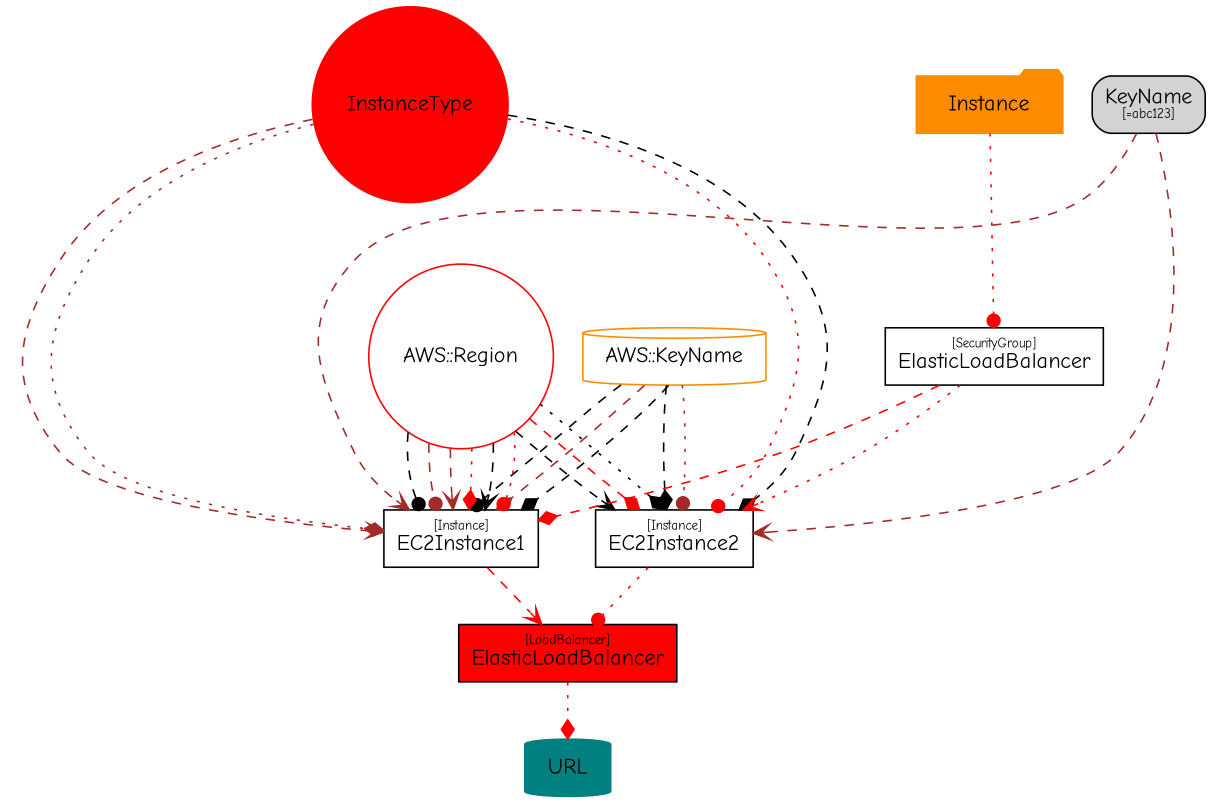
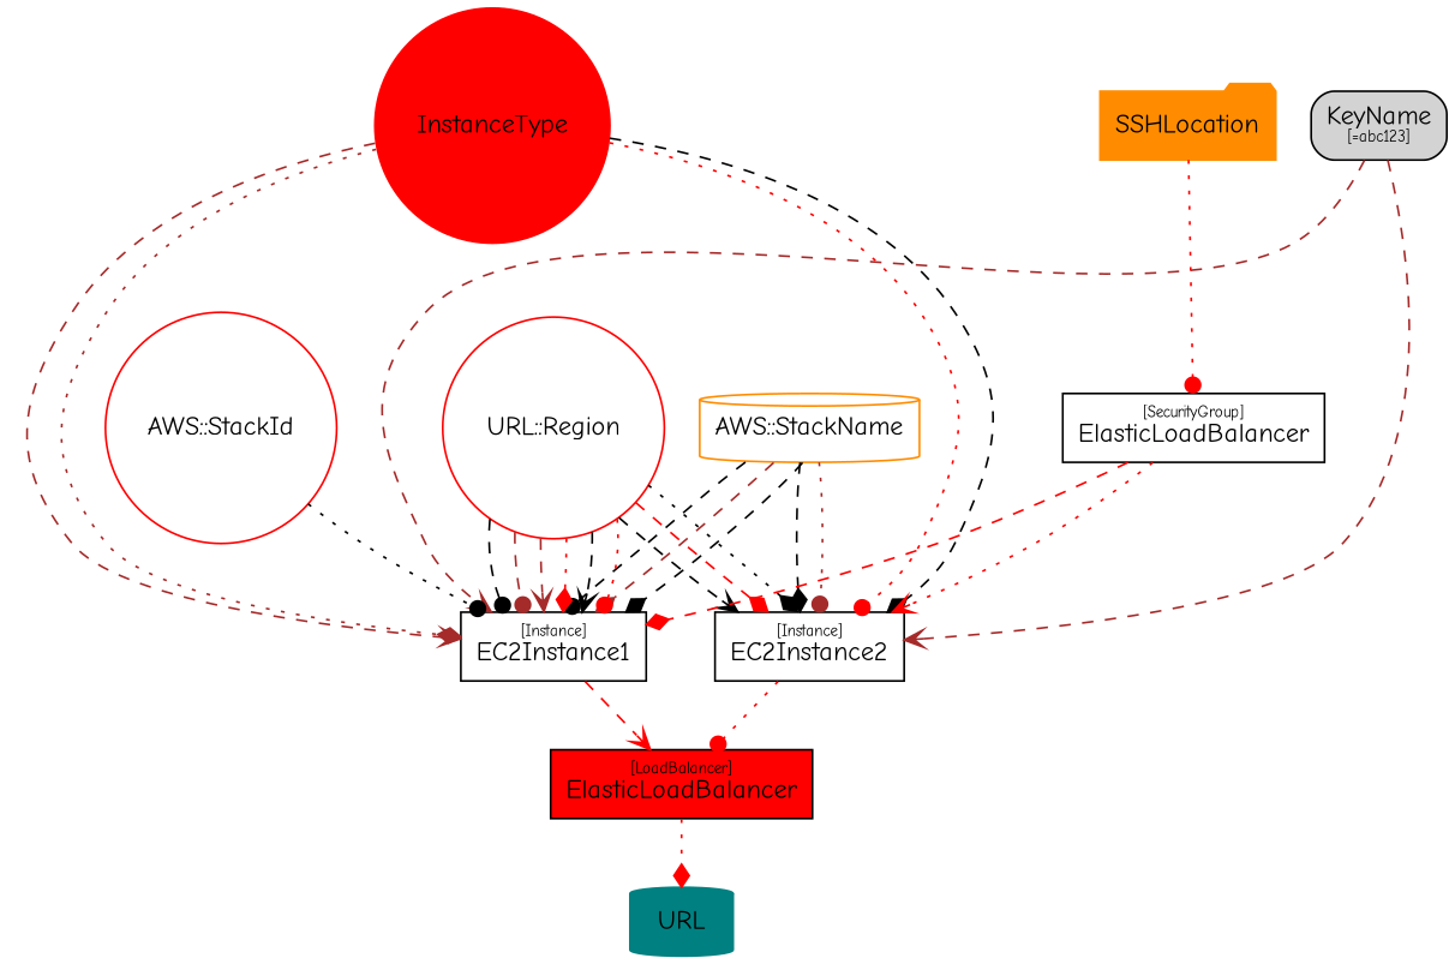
  digraph {
    fontname="Comic Neue"
    labeljust=l
    node [fontname="Comic Neue" shape=box]
    edge [arrowhead=diamond color=red fontname="Comic Neue" style=dashed]
-   SSHLocation [color=darkorange shape=folder style="filled,rounded" label=Instance]
+   SSHLocation [color=darkorange shape=folder style="filled,rounded"]
    n2 [label=<KeyName<BR /><FONT POINT-SIZE="8">[=abc123]</FONT>> style="filled,rounded"]
    InstanceType [color=red shape=circle style="filled,rounded"]
    URL [color=teal shape=cylinder style="filled,rounded"]
-   "AWS::StackName" [color=darkorange shape=cylinder label="AWS::KeyName"]
-   "AWS::Region" [color=red shape=circle]
+   "AWS::StackName" [color=darkorange shape=cylinder]
+   "AWS::Region" [color=red shape=circle label="URL::Region"]
+   "AWS::StackId" [color=red shape=circle]
    n8 [label=<<FONT POINT-SIZE="8">[SecurityGroup]</FONT><BR />ElasticLoadBalancer>]
    n9 [label=<<FONT POINT-SIZE="8">[Instance]</FONT><BR />EC2Instance1>]
    n10 [label=<<FONT POINT-SIZE="8">[Instance]</FONT><BR />EC2Instance2>]
    n11 [fillcolor=red label=<<FONT POINT-SIZE="8">[LoadBalancer]</FONT><BR />ElasticLoadBalancer> style=filled]
    subgraph sub_1 {
      rank=source
      SSHLocation
      n2
      InstanceType
    }
    subgraph sub_2 {
      rank=sink
      URL
    }
    subgraph sub_3 {
      "AWS::StackName"
      "AWS::Region"
+     "AWS::StackId"
    }
    SSHLocation -> n8 [arrowhead=dot style=dotted]
    n2 -> n9 [arrowhead=vee color=brown]
    n2 -> n10 [arrowhead=vee color=brown]
    InstanceType -> n9 [arrowhead=vee color=brown]
    InstanceType -> n9 [color=brown style=dotted]
    InstanceType -> n10 [arrowhead=dot style=dotted]
    InstanceType -> n10 [color=black]
    "AWS::StackName" -> n9 [arrowhead=dot color=black]
    "AWS::StackName" -> n9 [color=brown]
    "AWS::StackName" -> n9 [color=black]
    "AWS::StackName" -> n10 [color=black]
    "AWS::StackName" -> n10 [arrowhead=dot color=brown style=dotted]
    "AWS::Region" -> n9 [arrowhead=dot color=black]
    "AWS::Region" -> n9 [arrowhead=dot color=brown]
    "AWS::Region" -> n9 [arrowhead=vee color=brown]
    "AWS::Region" -> n9 [style=dotted]
    "AWS::Region" -> n9 [arrowhead=vee color=black]
    "AWS::Region" -> n9 [arrowhead=dot style=dotted]
    "AWS::Region" -> n10 [arrowhead=vee color=black]
    "AWS::Region" -> n10
    "AWS::Region" -> n10 [color=black style=dotted]
+   "AWS::StackId" -> n9 [arrowhead=dot color=black style=dotted]
    n8 -> n9
    n8 -> n10 [arrowhead=vee style=dotted]
    n9 -> n11 [arrowhead=vee]
    n10 -> n11 [arrowhead=dot style=dotted]
    n11 -> URL [style=dotted]
  }
